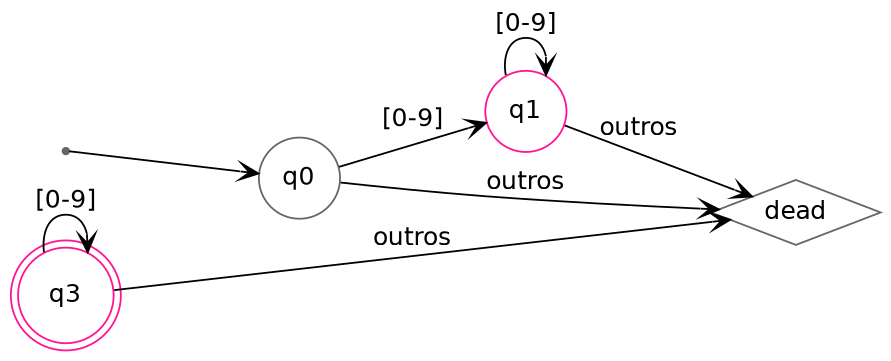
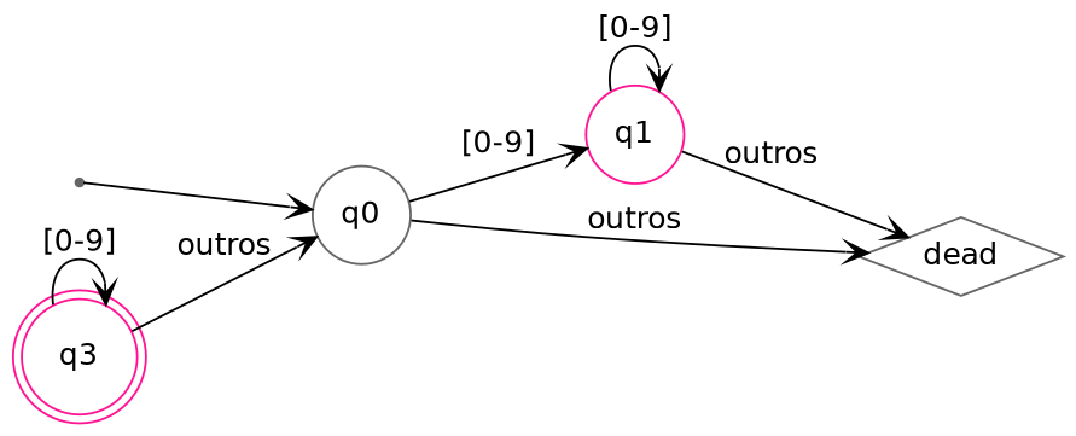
  digraph {
    fontname="DejaVu Sans"
    rankdir=LR
    node [color=gray40 fontname="DejaVu Sans" shape=circle]
    edge [arrowhead=vee fontname="DejaVu Sans"]
    start [shape=point]
    n2 [label=q0]
    n3 [color=deeppink label=q1]
    n4 [label=dead shape=diamond]
    n5 [color=deeppink label=q3 shape=doublecircle]
    start -> n2
    n2 -> n3 [label="[0-9]"]
    n2 -> n4 [label=outros]
    n3 -> n3 [label="[0-9]"]
    n3 -> n4 [label=outros]
-   n5 -> n4 [label=outros]
+   n5 -> n2 [label=outros]
    n5 -> n5 [label="[0-9]"]
  }
